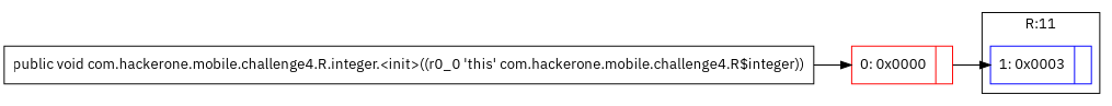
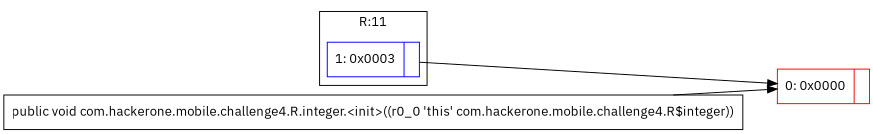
  digraph {
    rankdir=LR
    fontname="IBM Plex Sans"
    node [shape=record fontname="IBM Plex Sans"]
    edge [fontname="IBM Plex Sans"]
    n1 [color=blue label="{1\:\ 0x0003|\l}"]
    n2 [color=red label="{0\:\ 0x0000|\l}"]
    n3 [label="{public void com.hackerone.mobile.challenge4.R.integer.\<init\>((r0_0 'this' com.hackerone.mobile.challenge4.R$integer)) }"]
    subgraph cluster_1 {
      label="R:11"
      n1
    }
-   n2 -> n1
+   n1 -> n2
    n3 -> n2
  }
